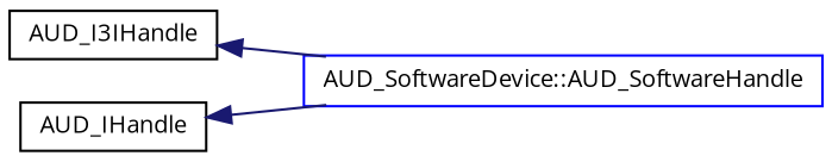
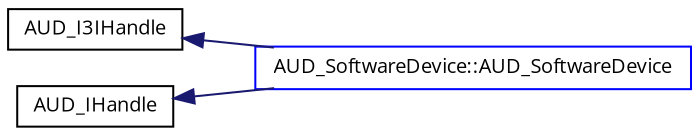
  digraph {
    fontname="Open Sans"
    rankdir=LR
    node [color=black fillcolor=white fontname="Open Sans" fontsize=10 shape=record style=filled]
    edge [color=midnightblue dir=back fontname="Open Sans" fontsize=10 labelfontname=Helvetica labelfontsize=10 style=solid]
    n1 [height=0.2 label=AUD_I3IHandle width=0.4]
-   n2 [color=blue height=0.2 label="AUD_SoftwareDevice::AUD_SoftwareHandle" width=0.4]
+   n2 [color=blue height=0.2 label="AUD_SoftwareDevice::AUD_SoftwareDevice" width=0.4]
    n3 [height=0.2 label=AUD_IHandle width=0.4]
    n1 -> n2
    n3 -> n2
  }
